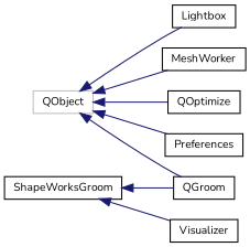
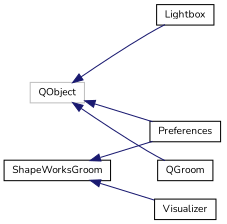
  digraph {
    fontname=Nunito
    rankdir=LR
    node [color=black fillcolor=white fontname=Nunito fontsize=10 shape=record style=filled]
    edge [color=midnightblue dir=back fontname=Nunito fontsize=10 labelfontname=Helvetica labelfontsize=10 style=solid]
    n1 [color=grey75 height=0.2 label=QObject width=0.4]
    n2 [height=0.2 label=Lightbox width=0.4]
-   n3 [height=0.2 label=MeshWorker width=0.4]
    n4 [height=0.2 label=Preferences width=0.4]
    n5 [height=0.2 label=QGroom width=0.4]
-   n6 [height=0.2 label=QOptimize width=0.4]
    n7 [height=0.2 label=Visualizer width=0.4]
    n8 [height=0.2 label=ShapeWorksGroom width=0.4]
    n1 -> n2
-   n1 -> n3
    n1 -> n4
    n1 -> n5
-   n1 -> n6
-   n8 -> n5
+   n8 -> n4
    n8 -> n7
  }
